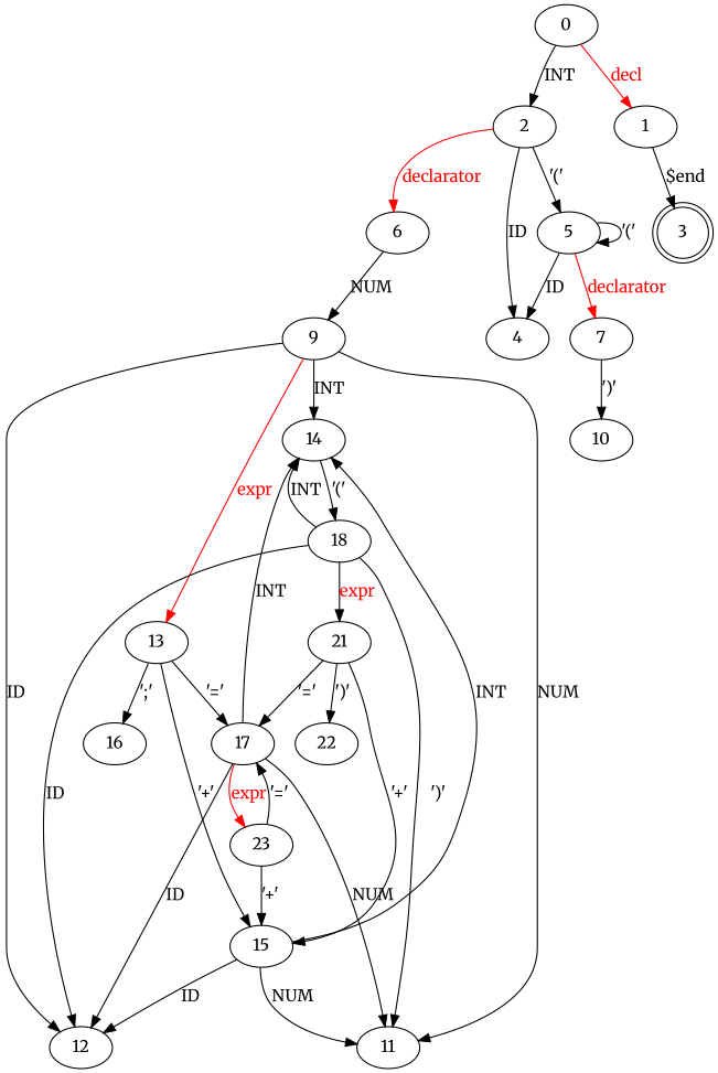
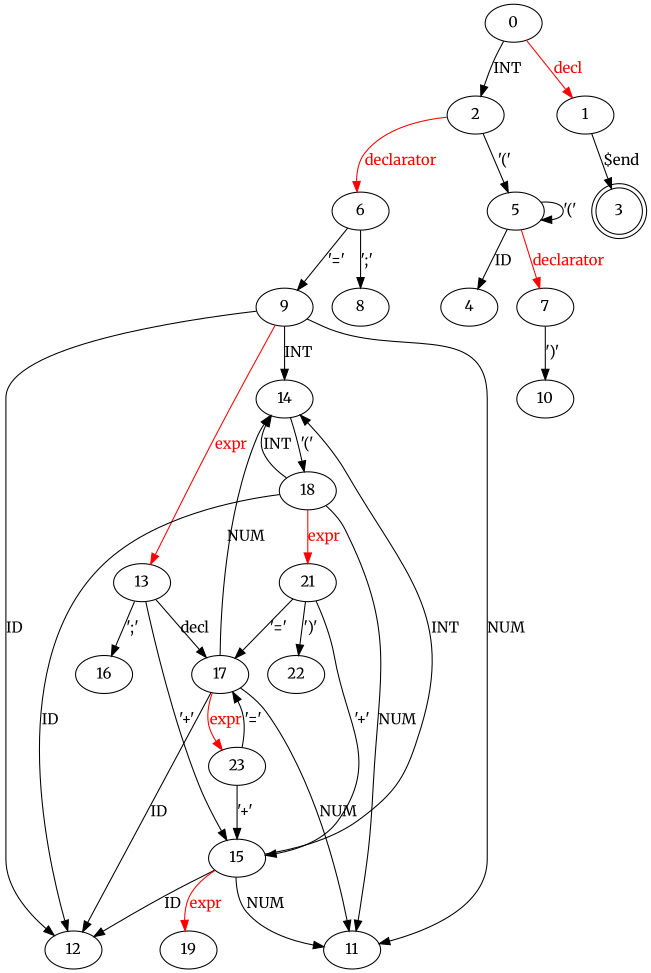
  digraph {
    fontname=Merriweather
    node [fontname=Merriweather]
    edge [fontname=Merriweather]
    0
    2
    1
    5
    4
    6
    3 [shape=doublecircle]
    7
+   8
    9
    10
    12
    14
    11
    13
    18
    15
    16
    17
    21
+   19
    n22 [label=23]
    22
    0 -> 2 [label=INT]
    0 -> 1 [color=red fontcolor=red label=decl]
    2 -> 5 [label="'('"]
-   2 -> 4 [label=ID]
    2 -> 6 [color=red fontcolor=red label=declarator]
    1 -> 3 [label="$end"]
    5 -> 5 [label="'('"]
    5 -> 4 [label=ID]
    5 -> 7 [color=red fontcolor=red label=declarator]
-   6 -> 9 [label=NUM]
+   6 -> 8 [label="';'"]
+   6 -> 9 [label="'='"]
    7 -> 10 [label="')'"]
    9 -> 12 [label=ID]
    9 -> 14 [label=INT]
    9 -> 11 [label=NUM]
    9 -> 13 [color=red fontcolor=red label=expr]
    14 -> 18 [label="'('"]
    13 -> 15 [label="'+'"]
    13 -> 16 [label="';'"]
-   13 -> 17 [label="'='"]
+   13 -> 17 [label=decl]
    18 -> 12 [label=ID]
    18 -> 14 [label=INT]
-   18 -> 11 [label="')'"]
-   18 -> 21 [color=black fontcolor=red label=expr]
+   18 -> 11 [label=NUM]
+   18 -> 21 [color=red fontcolor=red label=expr]
    15 -> 12 [label=ID]
    15 -> 14 [label=INT]
    15 -> 11 [label=NUM]
+   15 -> 19 [color=red fontcolor=red label=expr]
    17 -> 12 [label=ID]
-   17 -> 14 [label=INT]
+   17 -> 14 [label=NUM]
    17 -> 11 [label=NUM]
    17 -> n22 [color=red fontcolor=red label=expr]
    21 -> 15 [label="'+'"]
    21 -> 17 [label="'='"]
    21 -> 22 [label="')'"]
    n22 -> 15 [label="'+'"]
    n22 -> 17 [label="'='"]
  }
